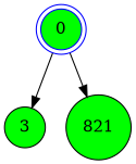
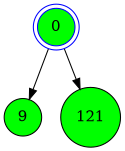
  digraph {
    rankdir=TB
    node [fillcolor=green fontcolor=black shape=circle style=filled]
    0 [color=blue shape=doublecircle]
-   9 [label=3]
-   121 [label=821]
+   9
+   121
    0 -> 9
    0 -> 121
  }
